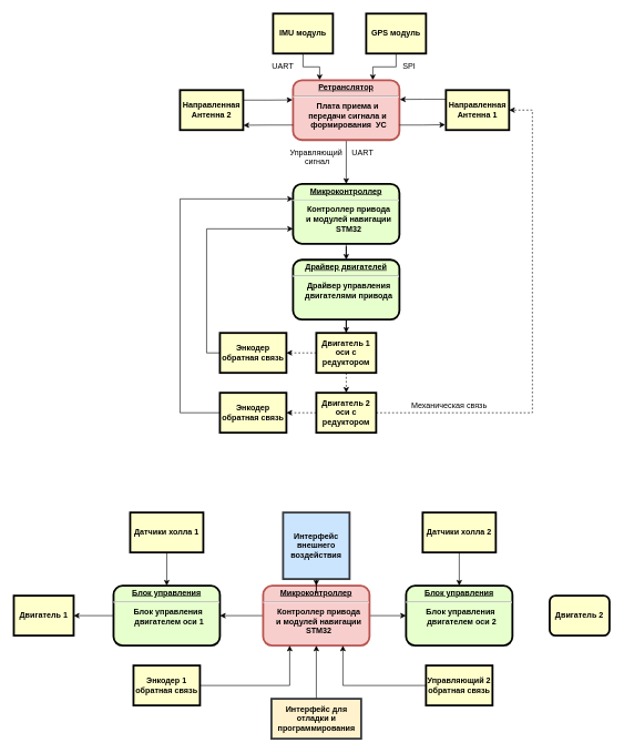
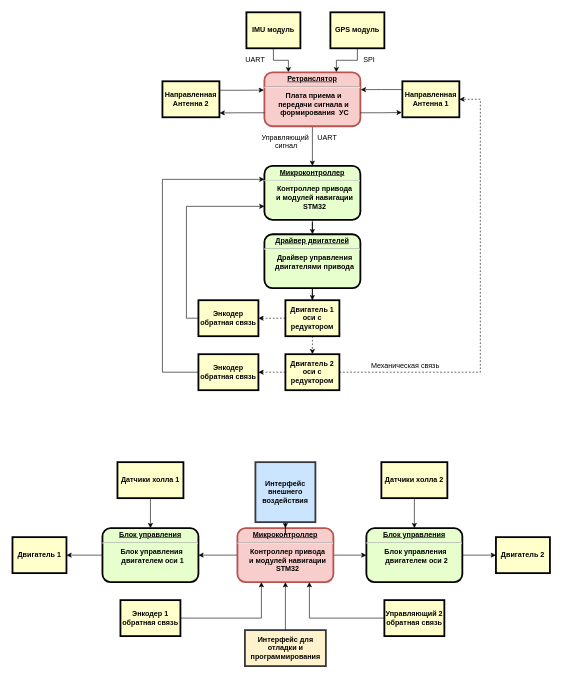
  <mxCell id="0" />
  <mxCell id="1" parent="0" />
  <mxCell id="2" style="edgeStyle=orthogonalEdgeStyle;rounded=0;orthogonalLoop=1;jettySize=auto;html=1;entryX=0.5;entryY=0;entryDx=0;entryDy=0;" parent="1" source="3" target="8" edge="1"><mxGeometry relative="1" as="geometry" /></mxCell>
  <mxCell id="3" value="&lt;p style=&quot;margin: 0px; margin-top: 4px; text-align: center; text-decoration: underline;&quot;&gt;&lt;strong&gt;Микроконтроллер&lt;/strong&gt;&lt;/p&gt;&lt;hr&gt;&lt;p style=&quot;margin: 0px; margin-left: 8px;&quot;&gt;Контроллер привода&lt;/p&gt;&lt;p style=&quot;margin: 0px; margin-left: 8px;&quot;&gt;и модулей навигации&lt;br&gt;STM32&lt;/p&gt;" style="verticalAlign=middle;align=center;overflow=fill;fontSize=12;fontFamily=Helvetica;html=1;rounded=1;fontStyle=1;strokeWidth=3;fillColor=#E6FFCC" parent="1" vertex="1"><mxGeometry x="440" y="276" width="160" height="90" as="geometry" /></mxCell>
  <mxCell id="4" style="edgeStyle=orthogonalEdgeStyle;rounded=0;orthogonalLoop=1;jettySize=auto;html=1;exitX=0.5;exitY=1;exitDx=0;exitDy=0;entryX=0.5;entryY=0;entryDx=0;entryDy=0;dashed=1;" parent="1" source="6" target="11" edge="1"><mxGeometry relative="1" as="geometry"><mxPoint x="519.706" y="580" as="targetPoint" /></mxGeometry></mxCell>
  <mxCell id="5" value="" style="edgeStyle=orthogonalEdgeStyle;rounded=0;orthogonalLoop=1;jettySize=auto;html=1;dashed=1;" parent="1" source="6" target="13" edge="1"><mxGeometry relative="1" as="geometry" /></mxCell>
  <mxCell id="6" value="Двигатель 1 оси с редуктором" style="whiteSpace=wrap;align=center;verticalAlign=middle;fontStyle=1;strokeWidth=3;fillColor=#FFFFCC" parent="1" vertex="1"><mxGeometry x="475" y="500" width="90" height="60" as="geometry" /></mxCell>
  <mxCell id="7" style="edgeStyle=orthogonalEdgeStyle;rounded=0;orthogonalLoop=1;jettySize=auto;html=1;exitX=0.5;exitY=1;exitDx=0;exitDy=0;" parent="1" source="8" target="6" edge="1"><mxGeometry relative="1" as="geometry" /></mxCell>
  <mxCell id="8" value="&lt;p style=&quot;margin: 0px; margin-top: 4px; text-align: center; text-decoration: underline;&quot;&gt;Драйвер двигателей&lt;/p&gt;&lt;hr&gt;&lt;p style=&quot;margin: 0px; margin-left: 8px;&quot;&gt;Драйвер управления&lt;/p&gt;&lt;p style=&quot;margin: 0px; margin-left: 8px;&quot;&gt;двигателями привода&lt;/p&gt;" style="verticalAlign=middle;align=center;overflow=fill;fontSize=12;fontFamily=Helvetica;html=1;rounded=1;fontStyle=1;strokeWidth=3;fillColor=#E6FFCC" parent="1" vertex="1"><mxGeometry x="440" y="390" width="160" height="90" as="geometry" /></mxCell>
  <mxCell id="9" value="" style="edgeStyle=orthogonalEdgeStyle;rounded=0;orthogonalLoop=1;jettySize=auto;html=1;dashed=1;" parent="1" source="11" target="15" edge="1"><mxGeometry relative="1" as="geometry" /></mxCell>
  <mxCell id="10" style="edgeStyle=orthogonalEdgeStyle;rounded=0;orthogonalLoop=1;jettySize=auto;html=1;entryX=1;entryY=0.5;entryDx=0;entryDy=0;dashed=1;" parent="1" source="11" target="23" edge="1"><mxGeometry relative="1" as="geometry"><Array as="points"><mxPoint x="800" y="620" /><mxPoint x="800" y="165" /></Array></mxGeometry></mxCell>
  <mxCell id="11" value="Двигатель 2 оси с редуктором" style="whiteSpace=wrap;align=center;verticalAlign=middle;fontStyle=1;strokeWidth=3;fillColor=#FFFFCC" parent="1" vertex="1"><mxGeometry x="475" y="590" width="90" height="60" as="geometry" /></mxCell>
  <mxCell id="12" style="edgeStyle=orthogonalEdgeStyle;rounded=0;orthogonalLoop=1;jettySize=auto;html=1;entryX=0;entryY=0.75;entryDx=0;entryDy=0;" parent="1" source="13" target="3" edge="1"><mxGeometry relative="1" as="geometry"><Array as="points"><mxPoint x="310" y="530" /><mxPoint x="310" y="344" /></Array></mxGeometry></mxCell>
  <mxCell id="13" value="Энкодер обратная связь" style="whiteSpace=wrap;align=center;verticalAlign=middle;fontStyle=1;strokeWidth=3;fillColor=#FFFFCC" parent="1" vertex="1"><mxGeometry x="330" y="500" width="100" height="60" as="geometry" /></mxCell>
  <mxCell id="14" style="edgeStyle=orthogonalEdgeStyle;rounded=0;orthogonalLoop=1;jettySize=auto;html=1;entryX=0;entryY=0.25;entryDx=0;entryDy=0;" parent="1" source="15" target="3" edge="1"><mxGeometry relative="1" as="geometry"><mxPoint x="230" y="300" as="targetPoint" /><Array as="points"><mxPoint x="270" y="620" /><mxPoint x="270" y="298" /></Array></mxGeometry></mxCell>
  <mxCell id="15" value="Энкодер обратная связь" style="whiteSpace=wrap;align=center;verticalAlign=middle;fontStyle=1;strokeWidth=3;fillColor=#FFFFCC" parent="1" vertex="1"><mxGeometry x="330" y="590" width="100" height="60" as="geometry" /></mxCell>
  <mxCell id="16" style="edgeStyle=orthogonalEdgeStyle;rounded=0;orthogonalLoop=1;jettySize=auto;html=1;entryX=0.75;entryY=0;entryDx=0;entryDy=0;" parent="1" source="17" target="25" edge="1"><mxGeometry relative="1" as="geometry" /></mxCell>
  <mxCell id="17" value="GPS модуль" style="whiteSpace=wrap;align=center;verticalAlign=middle;fontStyle=1;strokeWidth=3;fillColor=#FFFFCC" parent="1" vertex="1"><mxGeometry x="550" y="20" width="90" height="60" as="geometry" /></mxCell>
  <mxCell id="18" value="" style="edgeStyle=orthogonalEdgeStyle;rounded=0;orthogonalLoop=1;jettySize=auto;html=1;entryX=0.25;entryY=0;entryDx=0;entryDy=0;" parent="1" source="19" target="25" edge="1"><mxGeometry relative="1" as="geometry" /></mxCell>
  <mxCell id="19" value="IMU модуль" style="whiteSpace=wrap;align=center;verticalAlign=middle;fontStyle=1;strokeWidth=3;fillColor=#FFFFCC" parent="1" vertex="1"><mxGeometry x="410" y="20" width="90" height="60" as="geometry" /></mxCell>
  <mxCell id="20" value="Направленная&#10;Антенна 2" style="whiteSpace=wrap;align=center;verticalAlign=middle;fontStyle=1;strokeWidth=3;fillColor=#FFFFCC" parent="1" vertex="1"><mxGeometry x="270" y="135" width="95" height="60" as="geometry" /></mxCell>
  <mxCell id="21" value="SPI" style="text;spacingTop=-5;align=center" parent="1" vertex="1"><mxGeometry x="600" y="90" width="30" height="20" as="geometry" /></mxCell>
  <mxCell id="22" value="UART" style="text;spacingTop=-5;align=center" parent="1" vertex="1"><mxGeometry x="410" y="90" width="30" height="20" as="geometry" /></mxCell>
  <mxCell id="23" value="Направленная&#10;Антенна 1" style="whiteSpace=wrap;align=center;verticalAlign=middle;fontStyle=1;strokeWidth=3;fillColor=#FFFFCC" parent="1" vertex="1"><mxGeometry x="670" y="135" width="95" height="60" as="geometry" /></mxCell>
  <mxCell id="24" value="" style="edgeStyle=orthogonalEdgeStyle;rounded=0;orthogonalLoop=1;jettySize=auto;html=1;" parent="1" source="25" target="3" edge="1"><mxGeometry relative="1" as="geometry" /></mxCell>
  <mxCell id="25" value="&lt;p style=&quot;margin: 0px; margin-top: 4px; text-align: center; text-decoration: underline;&quot;&gt;Ретранслятор&lt;/p&gt;&lt;hr&gt;&lt;p style=&quot;margin: 0px; margin-left: 8px;&quot;&gt;Плата приема и&amp;nbsp;&lt;/p&gt;&lt;p style=&quot;margin: 0px; margin-left: 8px;&quot;&gt;передачи&amp;nbsp;&lt;span style=&quot;background-color: initial;&quot;&gt;сигнала и&amp;nbsp;&lt;/span&gt;&lt;/p&gt;&lt;p style=&quot;margin: 0px; margin-left: 8px;&quot;&gt;&lt;span style=&quot;background-color: initial;&quot;&gt;формирования&amp;nbsp; УС&lt;/span&gt;&lt;/p&gt;" style="verticalAlign=middle;align=center;overflow=fill;fontSize=12;fontFamily=Helvetica;html=1;rounded=1;fontStyle=1;strokeWidth=3;fillColor=#f8cecc;strokeColor=#b85450;" parent="1" vertex="1"><mxGeometry x="440" y="120" width="160" height="90" as="geometry" /></mxCell>
  <mxCell id="26" value="Управляющий&#10; сигнал" style="text;spacingTop=-5;align=center" parent="1" vertex="1"><mxGeometry x="460" y="220" width="30" height="20" as="geometry" /></mxCell>
  <mxCell id="27" style="edgeStyle=orthogonalEdgeStyle;rounded=0;orthogonalLoop=1;jettySize=auto;html=1;exitX=1;exitY=0.25;exitDx=0;exitDy=0;entryX=-0.005;entryY=0.33;entryDx=0;entryDy=0;entryPerimeter=0;" parent="1" source="20" target="25" edge="1"><mxGeometry relative="1" as="geometry" /></mxCell>
  <mxCell id="28" style="edgeStyle=orthogonalEdgeStyle;rounded=0;orthogonalLoop=1;jettySize=auto;html=1;exitX=0;exitY=0.75;exitDx=0;exitDy=0;entryX=1.003;entryY=0.88;entryDx=0;entryDy=0;entryPerimeter=0;" parent="1" source="25" target="20" edge="1"><mxGeometry relative="1" as="geometry" /></mxCell>
  <mxCell id="29" style="edgeStyle=orthogonalEdgeStyle;rounded=0;orthogonalLoop=1;jettySize=auto;html=1;exitX=0.005;exitY=0.23;exitDx=0;exitDy=0;entryX=1.004;entryY=0.322;entryDx=0;entryDy=0;entryPerimeter=0;exitPerimeter=0;" parent="1" source="23" target="25" edge="1"><mxGeometry relative="1" as="geometry" /></mxCell>
  <mxCell id="30" style="edgeStyle=orthogonalEdgeStyle;rounded=0;orthogonalLoop=1;jettySize=auto;html=1;exitX=1;exitY=0.75;exitDx=0;exitDy=0;entryX=-0.012;entryY=0.867;entryDx=0;entryDy=0;entryPerimeter=0;" parent="1" source="25" target="23" edge="1"><mxGeometry relative="1" as="geometry" /></mxCell>
  <mxCell id="31" value="Механическая связь" style="text;spacingTop=-5;align=center" parent="1" vertex="1"><mxGeometry x="660" y="600" width="30" height="20" as="geometry" /></mxCell>
  <mxCell id="32" value="UART" style="text;spacingTop=-5;align=center" parent="1" vertex="1"><mxGeometry x="530" y="220" width="30" height="20" as="geometry" /></mxCell>
  <mxCell id="33" value="" style="edgeStyle=orthogonalEdgeStyle;rounded=0;orthogonalLoop=1;jettySize=auto;html=1;" edge="1" parent="1" source="35" target="37"><mxGeometry relative="1" as="geometry" /></mxCell>
  <mxCell id="34" value="" style="edgeStyle=orthogonalEdgeStyle;rounded=0;orthogonalLoop=1;jettySize=auto;html=1;" edge="1" parent="1" source="35" target="39"><mxGeometry relative="1" as="geometry" /></mxCell>
  <mxCell id="35" value="&lt;p style=&quot;margin: 0px; margin-top: 4px; text-align: center; text-decoration: underline;&quot;&gt;&lt;strong&gt;Микроконтроллер&lt;/strong&gt;&lt;/p&gt;&lt;hr&gt;&lt;p style=&quot;margin: 0px; margin-left: 8px;&quot;&gt;Контроллер привода&lt;/p&gt;&lt;p style=&quot;margin: 0px; margin-left: 8px;&quot;&gt;и модулей навигации&lt;br&gt;STM32&lt;/p&gt;" style="verticalAlign=middle;align=center;overflow=fill;fontSize=12;fontFamily=Helvetica;html=1;rounded=1;fontStyle=1;strokeWidth=3;fillColor=#f8cecc;strokeColor=#b85450;" vertex="1" parent="1"><mxGeometry x="395" y="880" width="160" height="90" as="geometry" /></mxCell>
+ <mxCell id="36" style="edgeStyle=orthogonalEdgeStyle;rounded=0;orthogonalLoop=1;jettySize=auto;html=1;exitX=1;exitY=0.5;exitDx=0;exitDy=0;entryX=0;entryY=0.5;entryDx=0;entryDy=0;" edge="1" parent="1" source="37" target="44"><mxGeometry relative="1" as="geometry" /></mxCell>
  <mxCell id="37" value="&lt;p style=&quot;margin: 0px; margin-top: 4px; text-align: center; text-decoration: underline;&quot;&gt;Блок управления&lt;/p&gt;&lt;hr&gt;&lt;p style=&quot;margin: 0px; margin-left: 8px;&quot;&gt;Блок управления&amp;nbsp;&lt;/p&gt;&lt;p style=&quot;margin: 0px; margin-left: 8px;&quot;&gt;двигателем оси 2&lt;/p&gt;" style="verticalAlign=middle;align=center;overflow=fill;fontSize=12;fontFamily=Helvetica;html=1;rounded=1;fontStyle=1;strokeWidth=3;fillColor=#E6FFCC" vertex="1" parent="1"><mxGeometry x="610" y="880" width="160" height="90" as="geometry" /></mxCell>
  <mxCell id="38" style="edgeStyle=orthogonalEdgeStyle;rounded=0;orthogonalLoop=1;jettySize=auto;html=1;entryX=1;entryY=0.5;entryDx=0;entryDy=0;" edge="1" parent="1" source="39" target="45"><mxGeometry relative="1" as="geometry"><mxPoint x="150" y="925" as="targetPoint" /></mxGeometry></mxCell>
  <mxCell id="39" value="&lt;p style=&quot;margin: 0px; margin-top: 4px; text-align: center; text-decoration: underline;&quot;&gt;Блок управления&lt;/p&gt;&lt;hr&gt;&lt;p style=&quot;margin: 0px; margin-left: 8px;&quot;&gt;Блок управления&amp;nbsp;&lt;/p&gt;&lt;p style=&quot;margin: 0px; margin-left: 8px;&quot;&gt;двигателем оси 1&lt;/p&gt;" style="verticalAlign=middle;align=center;overflow=fill;fontSize=12;fontFamily=Helvetica;html=1;rounded=1;fontStyle=1;strokeWidth=3;fillColor=#E6FFCC" vertex="1" parent="1"><mxGeometry x="170" y="880" width="160" height="90" as="geometry" /></mxCell>
  <mxCell id="40" style="edgeStyle=orthogonalEdgeStyle;rounded=0;orthogonalLoop=1;jettySize=auto;html=1;entryX=0.25;entryY=1;entryDx=0;entryDy=0;" edge="1" parent="1" source="41" target="35"><mxGeometry relative="1" as="geometry" /></mxCell>
  <mxCell id="41" value="Энкодер 1 обратная связь" style="whiteSpace=wrap;align=center;verticalAlign=middle;fontStyle=1;strokeWidth=3;fillColor=#FFFFCC" vertex="1" parent="1"><mxGeometry x="200" y="1000" width="100" height="60" as="geometry" /></mxCell>
  <mxCell id="42" style="edgeStyle=orthogonalEdgeStyle;rounded=0;orthogonalLoop=1;jettySize=auto;html=1;entryX=0.75;entryY=1;entryDx=0;entryDy=0;" edge="1" parent="1" source="43" target="35"><mxGeometry relative="1" as="geometry" /></mxCell>
  <mxCell id="43" value="Управляющий 2 обратная связь" style="whiteSpace=wrap;align=center;verticalAlign=middle;fontStyle=1;strokeWidth=3;fillColor=#FFFFCC" vertex="1" parent="1"><mxGeometry x="640" y="1000" width="100" height="60" as="geometry" /></mxCell>
- <mxCell id="44" value="Двигатель 2" style="whiteSpace=wrap;align=center;verticalAlign=middle;fontStyle=1;strokeWidth=3;fillColor=#FFFFCC;rounded=1;" vertex="1" parent="1"><mxGeometry x="826" y="895" width="90" height="60" as="geometry" /></mxCell>
+ <mxCell id="44" value="Двигатель 2" style="whiteSpace=wrap;align=center;verticalAlign=middle;fontStyle=1;strokeWidth=3;fillColor=#FFFFCC" vertex="1" parent="1"><mxGeometry x="826" y="895" width="90" height="60" as="geometry" /></mxCell>
  <mxCell id="45" value="Двигатель 1" style="whiteSpace=wrap;align=center;verticalAlign=middle;fontStyle=1;strokeWidth=3;fillColor=#FFFFCC" vertex="1" parent="1"><mxGeometry x="20" y="895" width="90" height="60" as="geometry" /></mxCell>
  <mxCell id="46" style="edgeStyle=orthogonalEdgeStyle;rounded=0;orthogonalLoop=1;jettySize=auto;html=1;entryX=0.5;entryY=0;entryDx=0;entryDy=0;" edge="1" parent="1" source="47" target="39"><mxGeometry relative="1" as="geometry" /></mxCell>
  <mxCell id="47" value="Датчики холла 1" style="whiteSpace=wrap;align=center;verticalAlign=middle;fontStyle=1;strokeWidth=3;fillColor=#FFFFCC" vertex="1" parent="1"><mxGeometry x="195" y="770" width="110" height="60" as="geometry" /></mxCell>
  <mxCell id="48" value="" style="edgeStyle=orthogonalEdgeStyle;rounded=0;orthogonalLoop=1;jettySize=auto;html=1;" edge="1" parent="1" source="49" target="37"><mxGeometry relative="1" as="geometry" /></mxCell>
  <mxCell id="49" value="Датчики холла 2" style="whiteSpace=wrap;align=center;verticalAlign=middle;fontStyle=1;strokeWidth=3;fillColor=#FFFFCC" vertex="1" parent="1"><mxGeometry x="635" y="770" width="110" height="60" as="geometry" /></mxCell>
  <mxCell id="50" value="" style="edgeStyle=orthogonalEdgeStyle;rounded=0;orthogonalLoop=1;jettySize=auto;html=1;" edge="1" parent="1" source="51" target="35"><mxGeometry relative="1" as="geometry" /></mxCell>
  <mxCell id="51" value="Интерфейс внешнего воздействия" style="whiteSpace=wrap;align=center;verticalAlign=middle;fontStyle=1;strokeWidth=3;fillColor=#cce5ff;strokeColor=#36393d;" vertex="1" parent="1"><mxGeometry x="425" y="770" width="100" height="100" as="geometry" /></mxCell>
  <mxCell id="52" value="" style="edgeStyle=orthogonalEdgeStyle;rounded=0;orthogonalLoop=1;jettySize=auto;html=1;" edge="1" parent="1" source="53" target="35"><mxGeometry relative="1" as="geometry" /></mxCell>
  <mxCell id="53" value="Интерфейс для отладки и программирования" style="whiteSpace=wrap;align=center;verticalAlign=middle;fontStyle=1;strokeWidth=3;fillColor=#fff2cc;strokeColor=#36393d;" vertex="1" parent="1"><mxGeometry x="407.5" y="1050" width="135" height="60" as="geometry" /></mxCell>
